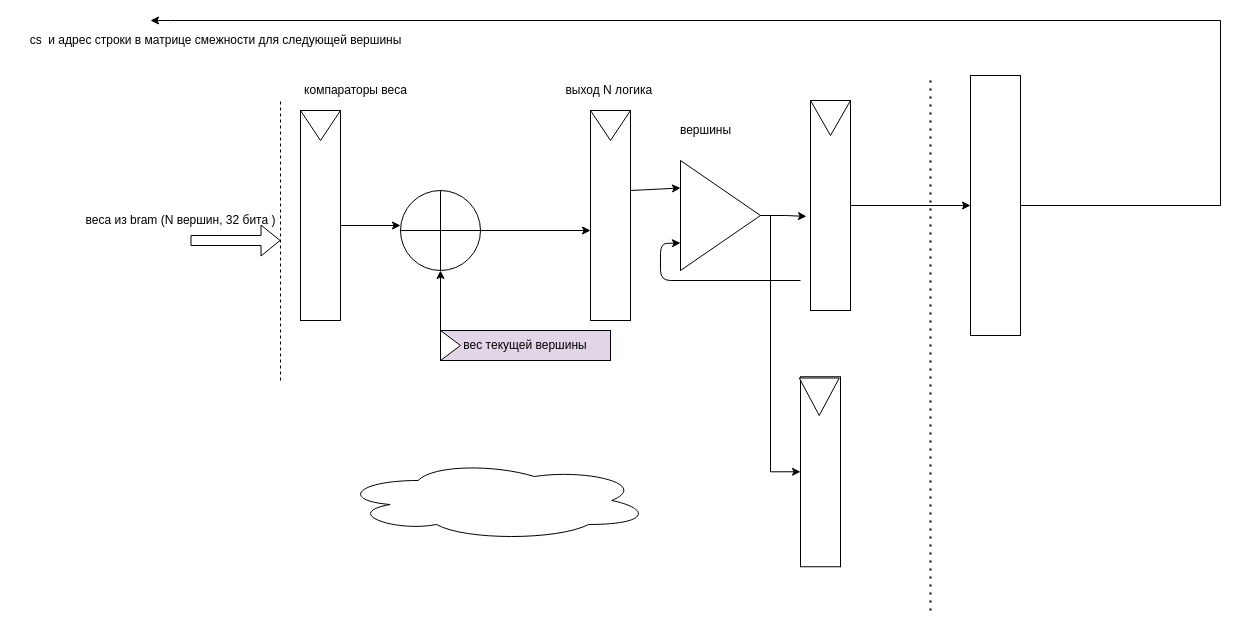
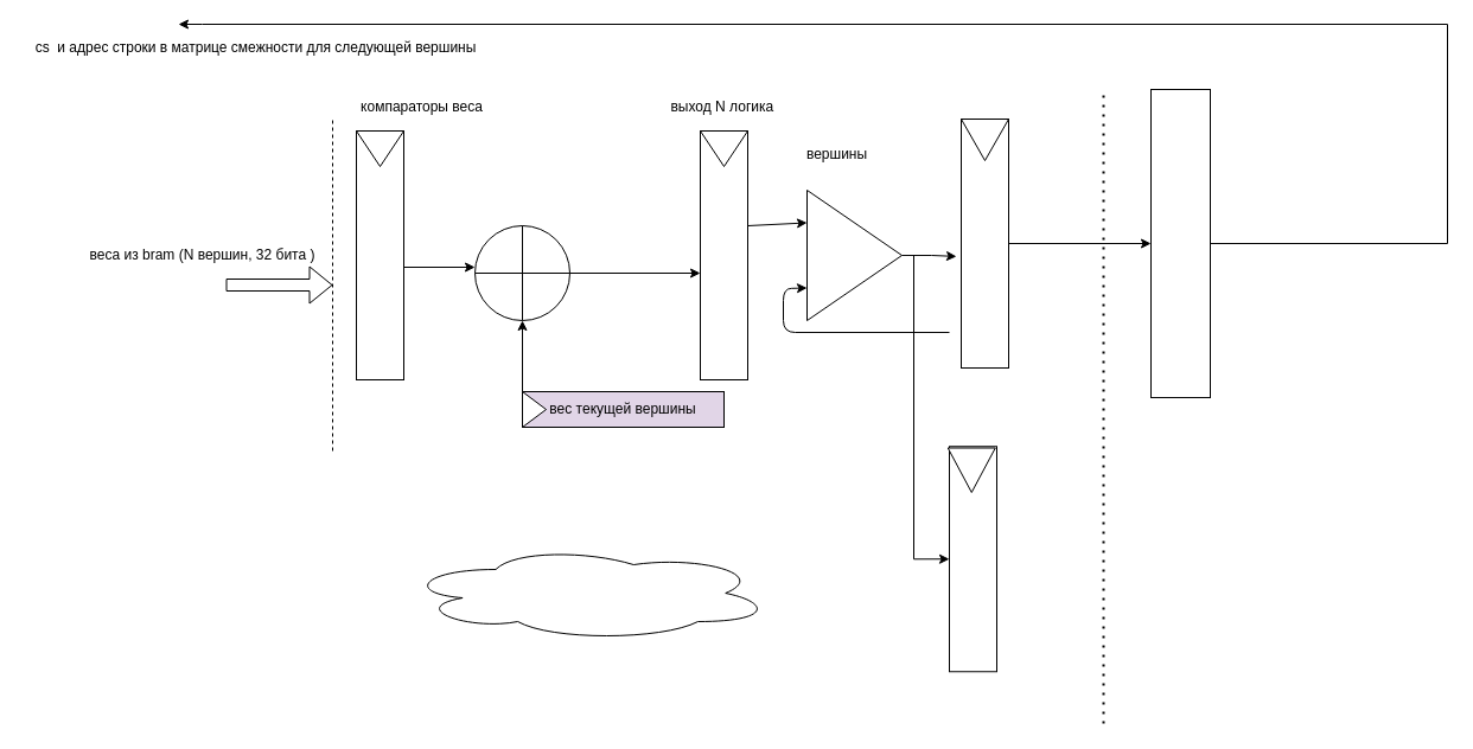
  <mxCell id="0" />
  <mxCell id="1" parent="0" />
  <mxCell id="2" value="" style="endArrow=none;dashed=1;html=1;" edge="1" parent="1"><mxGeometry width="50" height="50" relative="1" as="geometry"><mxPoint x="280" y="380" as="sourcePoint" /><mxPoint x="280" y="100" as="targetPoint" /></mxGeometry></mxCell>
  <mxCell id="3" value="" style="shape=flexArrow;endArrow=classic;html=1;" edge="1" parent="1"><mxGeometry width="50" height="50" relative="1" as="geometry"><mxPoint x="190" y="240" as="sourcePoint" /><mxPoint x="280" y="240" as="targetPoint" /></mxGeometry></mxCell>
- <mxCell id="4" value="веса из bram (N вершин, 32 бита )" style="text;html=1;align=center;verticalAlign=middle;resizable=0;points=[];autosize=1;" vertex="1" parent="1"><mxGeometry x="75" y="210" width="210" height="20" as="geometry" /></mxCell>
+ <mxCell id="4" value="веса из bram (N вершин, 32 бита )" style="text;html=1;align=center;verticalAlign=middle;resizable=0;points=[];autosize=1;" vertex="1" parent="1"><mxGeometry x="65" y="205" width="210" height="20" as="geometry" /></mxCell>
  <mxCell id="5" value="компараторы веса" style="text;html=1;align=center;verticalAlign=middle;resizable=0;points=[];autosize=1;" vertex="1" parent="1"><mxGeometry x="285" y="80" width="140" height="20" as="geometry" /></mxCell>
  <mxCell id="6" value="" style="endArrow=classic;html=1;" edge="1" parent="1"><mxGeometry width="50" height="50" relative="1" as="geometry"><mxPoint x="340" y="225" as="sourcePoint" /><mxPoint x="400" y="225" as="targetPoint" /></mxGeometry></mxCell>
  <mxCell id="7" value="" style="shape=orEllipse;perimeter=ellipsePerimeter;whiteSpace=wrap;html=1;backgroundOutline=1;" vertex="1" parent="1"><mxGeometry x="400" y="190" width="80" height="80" as="geometry" /></mxCell>
  <mxCell id="8" value="" style="endArrow=classic;html=1;" edge="1" parent="1"><mxGeometry width="50" height="50" relative="1" as="geometry"><mxPoint x="440" y="330" as="sourcePoint" /><mxPoint x="440" y="270" as="targetPoint" /></mxGeometry></mxCell>
  <mxCell id="9" value="вес текущей вершины" style="rounded=0;whiteSpace=wrap;html=1;fillColor=#e1d5e7;" vertex="1" parent="1"><mxGeometry x="440" y="330" width="170" height="30" as="geometry" /></mxCell>
  <mxCell id="10" value="" style="triangle;whiteSpace=wrap;html=1;" vertex="1" parent="1"><mxGeometry x="440" y="330" width="20" height="30" as="geometry" /></mxCell>
  <mxCell id="11" value="" style="endArrow=classic;html=1;" edge="1" parent="1"><mxGeometry width="50" height="50" relative="1" as="geometry"><mxPoint x="480" y="230" as="sourcePoint" /><mxPoint x="590" y="230" as="targetPoint" /></mxGeometry></mxCell>
  <mxCell id="12" value="" style="group" vertex="1" connectable="0" parent="1"><mxGeometry x="300" y="110" width="40" height="210" as="geometry" /></mxCell>
  <mxCell id="13" value="" style="rounded=0;whiteSpace=wrap;html=1;" vertex="1" parent="12"><mxGeometry width="40" height="210" as="geometry" /></mxCell>
  <mxCell id="14" value="" style="triangle;whiteSpace=wrap;html=1;rotation=90;" vertex="1" parent="12"><mxGeometry x="5" y="-5" width="30" height="40" as="geometry" /></mxCell>
  <mxCell id="15" value="" style="group" vertex="1" connectable="0" parent="1"><mxGeometry x="590" y="110" width="40" height="210" as="geometry" /></mxCell>
  <mxCell id="16" value="" style="rounded=0;whiteSpace=wrap;html=1;" vertex="1" parent="15"><mxGeometry width="40" height="210" as="geometry" /></mxCell>
  <mxCell id="17" value="" style="triangle;whiteSpace=wrap;html=1;rotation=90;" vertex="1" parent="15"><mxGeometry x="5" y="-5" width="30" height="40" as="geometry" /></mxCell>
  <mxCell id="18" value="" style="endArrow=classic;html=1;entryX=0;entryY=0.75;entryDx=0;entryDy=0;" edge="1" parent="15" target="23"><mxGeometry width="50" height="50" relative="1" as="geometry"><mxPoint x="210" y="170" as="sourcePoint" /><mxPoint x="70" y="140" as="targetPoint" /><Array as="points"><mxPoint x="70" y="170" /><mxPoint x="70" y="133" /></Array></mxGeometry></mxCell>
  <mxCell id="19" value="выход N логика&amp;nbsp;" style="text;html=1;align=center;verticalAlign=middle;resizable=0;points=[];autosize=1;" vertex="1" parent="1"><mxGeometry x="545" y="80" width="130" height="20" as="geometry" /></mxCell>
  <mxCell id="20" value="" style="rounded=0;whiteSpace=wrap;html=1;" vertex="1" parent="1"><mxGeometry x="810" y="100" width="40" height="210" as="geometry" /></mxCell>
  <mxCell id="21" style="edgeStyle=orthogonalEdgeStyle;rounded=0;orthogonalLoop=1;jettySize=auto;html=1;entryX=-0.1;entryY=0.552;entryDx=0;entryDy=0;entryPerimeter=0;" edge="1" parent="1" source="23" target="20"><mxGeometry relative="1" as="geometry" /></mxCell>
  <mxCell id="22" style="edgeStyle=orthogonalEdgeStyle;rounded=0;orthogonalLoop=1;jettySize=auto;html=1;entryX=0;entryY=0.5;entryDx=0;entryDy=0;" edge="1" parent="1" source="23" target="27"><mxGeometry relative="1" as="geometry"><Array as="points"><mxPoint x="770" y="215" /><mxPoint x="770" y="471" /></Array></mxGeometry></mxCell>
  <mxCell id="23" value="" style="triangle;whiteSpace=wrap;html=1;" vertex="1" parent="1"><mxGeometry x="680" y="160" width="80" height="110" as="geometry" /></mxCell>
  <mxCell id="24" value="вершины" style="text;html=1;align=center;verticalAlign=middle;resizable=0;points=[];autosize=1;" vertex="1" parent="1"><mxGeometry x="660" y="120" width="90" height="20" as="geometry" /></mxCell>
  <mxCell id="25" value="" style="endArrow=classic;html=1;entryX=0;entryY=0.25;entryDx=0;entryDy=0;" edge="1" parent="1" target="23"><mxGeometry width="50" height="50" relative="1" as="geometry"><mxPoint x="630" y="190" as="sourcePoint" /><mxPoint x="680" y="140" as="targetPoint" /></mxGeometry></mxCell>
  <mxCell id="26" value="" style="triangle;whiteSpace=wrap;html=1;rotation=90;" vertex="1" parent="1"><mxGeometry x="812.5" y="97.5" width="35" height="40" as="geometry" /></mxCell>
  <mxCell id="27" value="" style="rounded=0;whiteSpace=wrap;html=1;" vertex="1" parent="1"><mxGeometry x="800" y="376.25" width="40" height="190" as="geometry" /></mxCell>
  <mxCell id="28" value="" style="triangle;whiteSpace=wrap;html=1;rotation=90;" vertex="1" parent="1"><mxGeometry x="800" y="376.25" width="37.5" height="40" as="geometry" /></mxCell>
  <mxCell id="29" value="" style="endArrow=none;dashed=1;html=1;dashPattern=1 3;strokeWidth=2;" edge="1" parent="1"><mxGeometry width="50" height="50" relative="1" as="geometry"><mxPoint x="930" y="610" as="sourcePoint" /><mxPoint x="930" y="80" as="targetPoint" /></mxGeometry></mxCell>
  <mxCell id="30" value="" style="endArrow=classic;html=1;" edge="1" parent="1" target="32"><mxGeometry width="50" height="50" relative="1" as="geometry"><mxPoint x="850" y="205" as="sourcePoint" /><mxPoint x="960" y="205" as="targetPoint" /></mxGeometry></mxCell>
  <mxCell id="31" style="edgeStyle=orthogonalEdgeStyle;rounded=0;orthogonalLoop=1;jettySize=auto;html=1;" edge="1" parent="1" source="32"><mxGeometry relative="1" as="geometry"><mxPoint x="150" y="20" as="targetPoint" /><Array as="points"><mxPoint x="1220" y="205" /><mxPoint x="1220" y="20" /><mxPoint x="170" y="20" /></Array></mxGeometry></mxCell>
  <mxCell id="32" value="" style="rounded=0;whiteSpace=wrap;html=1;" vertex="1" parent="1"><mxGeometry x="970" y="75" width="50" height="260" as="geometry" /></mxCell>
  <mxCell id="33" value="" style="ellipse;shape=cloud;whiteSpace=wrap;html=1;" vertex="1" parent="1"><mxGeometry x="340" y="460" width="310" height="80" as="geometry" /></mxCell>
  <mxCell id="34" value="cs&amp;nbsp; и адрес строки в матрице смежности для следующей вершины" style="text;html=1;align=center;verticalAlign=middle;resizable=0;points=[];autosize=1;" vertex="1" parent="1"><mxGeometry x="20" y="30" width="390" height="20" as="geometry" /></mxCell>
